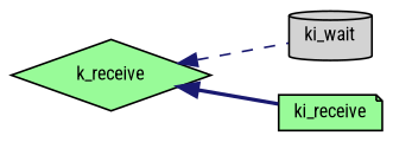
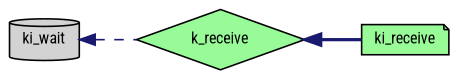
  digraph {
    fontname="Roboto Condensed"
    rankdir=LR
    node [color=black fillcolor=palegreen fontname="Roboto Condensed" fontsize=10 style=filled]
    edge [color=midnightblue dir=back fontname="Roboto Condensed" fontsize=10 labelfontname=Helvetica labelfontsize=10]
    n1 [fillcolor=lightgrey fontcolor=black height=0.2 label=ki_wait shape=cylinder width=0.4]
    n2 [height=0.2 label=k_receive shape=diamond width=0.4]
    n3 [height=0.2 label=ki_receive shape=note width=0.4]
-   n2 -> n1 [style=dashed]
+   n1 -> n2 [style=dashed]
    n2 -> n3 [style=bold]
  }
